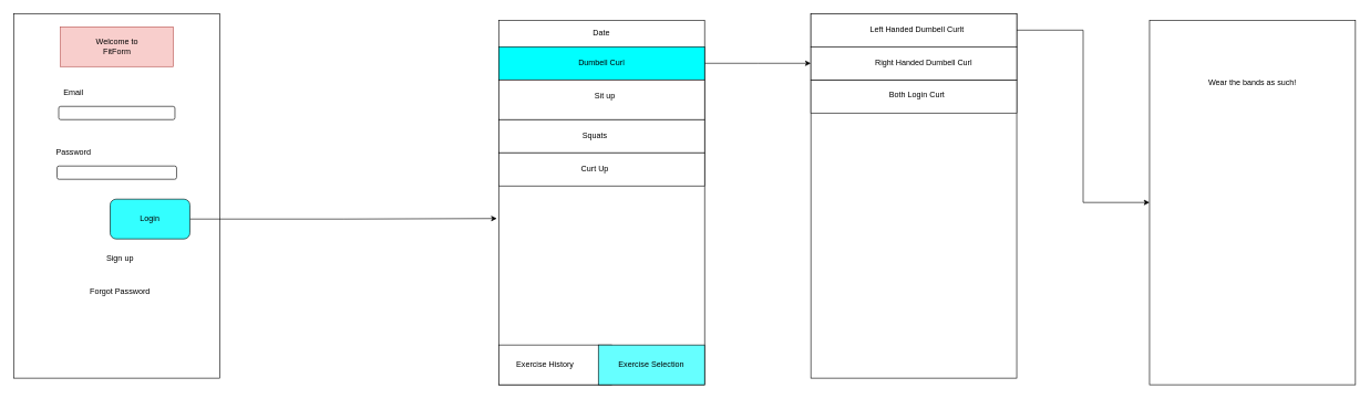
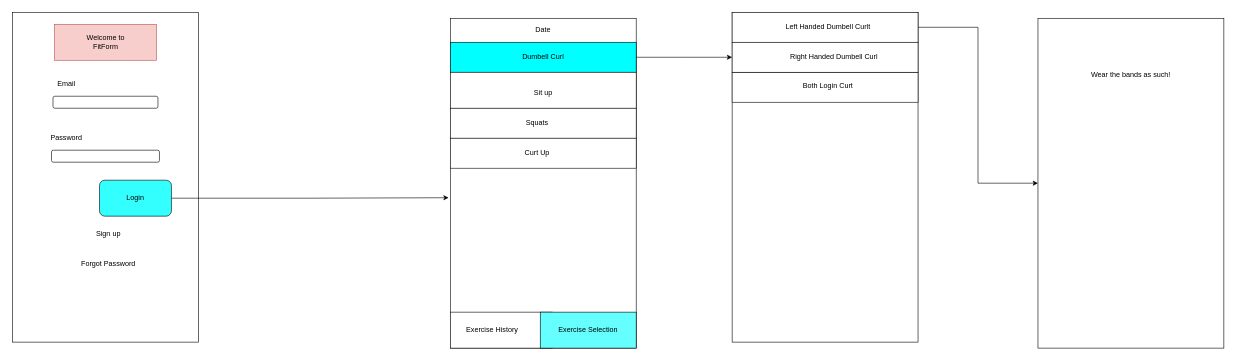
  <mxCell id="0" />
  <mxCell id="1" parent="0" />
  <mxCell id="2" value="" style="rounded=0;whiteSpace=wrap;html=1;" vertex="1" parent="1"><mxGeometry x="20" y="20" width="310" height="550" as="geometry" /></mxCell>
  <mxCell id="3" value="" style="rounded=0;whiteSpace=wrap;html=1;fillColor=#f8cecc;strokeColor=#b85450;" vertex="1" parent="1"><mxGeometry x="90" y="40" width="170" height="60" as="geometry" /></mxCell>
  <mxCell id="4" value="Welcome to FitForm" style="text;html=1;strokeColor=none;fillColor=none;align=center;verticalAlign=middle;whiteSpace=wrap;rounded=0;" vertex="1" parent="1"><mxGeometry x="137.5" y="55" width="75" height="30" as="geometry" /></mxCell>
  <mxCell id="5" value="" style="rounded=1;whiteSpace=wrap;html=1;" vertex="1" parent="1"><mxGeometry x="87.5" y="160" width="175" height="20" as="geometry" /></mxCell>
  <mxCell id="6" value="" style="rounded=1;whiteSpace=wrap;html=1;" vertex="1" parent="1"><mxGeometry x="85" y="250" width="180" height="20" as="geometry" /></mxCell>
  <mxCell id="7" value="Email" style="text;html=1;strokeColor=none;fillColor=none;align=center;verticalAlign=middle;whiteSpace=wrap;rounded=0;" vertex="1" parent="1"><mxGeometry x="90" y="130" width="40" height="20" as="geometry" /></mxCell>
  <mxCell id="8" value="Password" style="text;html=1;strokeColor=none;fillColor=none;align=center;verticalAlign=middle;whiteSpace=wrap;rounded=0;" vertex="1" parent="1"><mxGeometry x="90" y="220" width="40" height="20" as="geometry" /></mxCell>
  <mxCell id="9" style="edgeStyle=orthogonalEdgeStyle;rounded=0;orthogonalLoop=1;jettySize=auto;html=1;exitX=1;exitY=0.5;exitDx=0;exitDy=0;entryX=-0.009;entryY=0.544;entryDx=0;entryDy=0;entryPerimeter=0;" edge="1" parent="1" source="10" target="14"><mxGeometry relative="1" as="geometry" /></mxCell>
  <mxCell id="10" value="" style="rounded=1;whiteSpace=wrap;html=1;fillColor=#33FFFF;" vertex="1" parent="1"><mxGeometry x="165" y="300" width="120" height="60" as="geometry" /></mxCell>
  <mxCell id="11" value="Login" style="text;html=1;strokeColor=none;fillColor=none;align=center;verticalAlign=middle;whiteSpace=wrap;rounded=0;" vertex="1" parent="1"><mxGeometry x="205" y="320" width="40" height="20" as="geometry" /></mxCell>
  <mxCell id="12" value="Sign up" style="text;html=1;strokeColor=none;fillColor=none;align=center;verticalAlign=middle;whiteSpace=wrap;rounded=0;" vertex="1" parent="1"><mxGeometry x="150" y="380" width="60" height="20" as="geometry" /></mxCell>
  <mxCell id="13" value="Forgot Password" style="text;html=1;strokeColor=none;fillColor=none;align=center;verticalAlign=middle;whiteSpace=wrap;rounded=0;" vertex="1" parent="1"><mxGeometry x="125" y="420" width="110" height="40" as="geometry" /></mxCell>
  <mxCell id="14" value="" style="rounded=0;whiteSpace=wrap;html=1;" vertex="1" parent="1"><mxGeometry x="750" y="30" width="310" height="550" as="geometry" /></mxCell>
  <mxCell id="15" value="" style="rounded=0;whiteSpace=wrap;html=1;" vertex="1" parent="1"><mxGeometry x="750" y="520" width="170" height="60" as="geometry" /></mxCell>
  <mxCell id="16" value="" style="rounded=0;whiteSpace=wrap;html=1;fillColor=#66FFFF;" vertex="1" parent="1"><mxGeometry x="900" y="520" width="160" height="60" as="geometry" /></mxCell>
  <mxCell id="17" value="Exercise History" style="text;html=1;strokeColor=none;fillColor=none;align=center;verticalAlign=middle;whiteSpace=wrap;rounded=0;" vertex="1" parent="1"><mxGeometry x="770" y="535" width="100" height="30" as="geometry" /></mxCell>
  <mxCell id="18" value="Exercise Selection" style="text;html=1;strokeColor=none;fillColor=none;align=center;verticalAlign=middle;whiteSpace=wrap;rounded=0;" vertex="1" parent="1"><mxGeometry x="895" y="540" width="170" height="20" as="geometry" /></mxCell>
  <mxCell id="19" style="edgeStyle=orthogonalEdgeStyle;rounded=0;orthogonalLoop=1;jettySize=auto;html=1;exitX=1;exitY=0.5;exitDx=0;exitDy=0;" edge="1" parent="1" source="20"><mxGeometry relative="1" as="geometry"><mxPoint x="1220" y="95" as="targetPoint" /></mxGeometry></mxCell>
  <mxCell id="20" value="" style="rounded=0;whiteSpace=wrap;html=1;fillColor=#00FFFF;" vertex="1" parent="1"><mxGeometry x="750" y="70" width="310" height="50" as="geometry" /></mxCell>
  <mxCell id="21" value="" style="rounded=0;whiteSpace=wrap;html=1;" vertex="1" parent="1"><mxGeometry x="750" y="120" width="310" height="60" as="geometry" /></mxCell>
  <mxCell id="22" value="" style="rounded=0;whiteSpace=wrap;html=1;" vertex="1" parent="1"><mxGeometry x="750" y="180" width="310" height="50" as="geometry" /></mxCell>
  <mxCell id="23" value="Date" style="text;html=1;strokeColor=none;fillColor=none;align=center;verticalAlign=middle;whiteSpace=wrap;rounded=0;" vertex="1" parent="1"><mxGeometry x="840" y="40" width="130" height="20" as="geometry" /></mxCell>
  <mxCell id="24" value="Dumbell Curl" style="text;html=1;strokeColor=none;fillColor=none;align=center;verticalAlign=middle;whiteSpace=wrap;rounded=0;" vertex="1" parent="1"><mxGeometry x="790" y="80" width="230" height="30" as="geometry" /></mxCell>
- <mxCell id="25" value="Sit up" style="text;html=1;strokeColor=none;fillColor=none;align=center;verticalAlign=middle;whiteSpace=wrap;rounded=0;" vertex="1" parent="1"><mxGeometry x="795" y="130" width="230" height="30" as="geometry" /></mxCell>
+ <mxCell id="25" value="Sit up" style="text;html=1;strokeColor=none;fillColor=none;align=center;verticalAlign=middle;whiteSpace=wrap;rounded=0;" vertex="1" parent="1"><mxGeometry x="790" y="140" width="230" height="30" as="geometry" /></mxCell>
  <mxCell id="26" value="Squats" style="text;html=1;strokeColor=none;fillColor=none;align=center;verticalAlign=middle;whiteSpace=wrap;rounded=0;" vertex="1" parent="1"><mxGeometry x="780" y="190" width="230" height="30" as="geometry" /></mxCell>
  <mxCell id="27" value="" style="rounded=0;whiteSpace=wrap;html=1;" vertex="1" parent="1"><mxGeometry x="750" y="230" width="310" height="50" as="geometry" /></mxCell>
  <mxCell id="28" value="Curt Up" style="text;html=1;strokeColor=none;fillColor=none;align=center;verticalAlign=middle;whiteSpace=wrap;rounded=0;" vertex="1" parent="1"><mxGeometry x="820" y="247.5" width="150" height="15" as="geometry" /></mxCell>
  <mxCell id="29" value="" style="rounded=0;whiteSpace=wrap;html=1;" vertex="1" parent="1"><mxGeometry x="1220" y="20" width="310" height="550" as="geometry" /></mxCell>
  <mxCell id="30" style="edgeStyle=orthogonalEdgeStyle;rounded=0;orthogonalLoop=1;jettySize=auto;html=1;exitX=1;exitY=0.5;exitDx=0;exitDy=0;" edge="1" parent="1" source="31" target="37"><mxGeometry relative="1" as="geometry" /></mxCell>
  <mxCell id="31" value="" style="rounded=0;whiteSpace=wrap;html=1;" vertex="1" parent="1"><mxGeometry x="1220" y="20" width="310" height="50" as="geometry" /></mxCell>
  <mxCell id="32" value="" style="rounded=0;whiteSpace=wrap;html=1;" vertex="1" parent="1"><mxGeometry x="1220" y="120" width="310" height="50" as="geometry" /></mxCell>
  <mxCell id="33" value="" style="rounded=0;whiteSpace=wrap;html=1;" vertex="1" parent="1"><mxGeometry x="1220" y="70" width="310" height="50" as="geometry" /></mxCell>
  <mxCell id="34" value="Left Handed Dumbell Curlt" style="text;html=1;strokeColor=none;fillColor=none;align=center;verticalAlign=middle;whiteSpace=wrap;rounded=0;" vertex="1" parent="1"><mxGeometry x="1300" y="37.5" width="160" height="15" as="geometry" /></mxCell>
  <mxCell id="35" value="Both Login Curt" style="text;html=1;strokeColor=none;fillColor=none;align=center;verticalAlign=middle;whiteSpace=wrap;rounded=0;" vertex="1" parent="1"><mxGeometry x="1300" y="135" width="160" height="15" as="geometry" /></mxCell>
  <mxCell id="36" value="Right Handed Dumbell Curl" style="text;html=1;strokeColor=none;fillColor=none;align=center;verticalAlign=middle;whiteSpace=wrap;rounded=0;" vertex="1" parent="1"><mxGeometry x="1310" y="87.5" width="160" height="15" as="geometry" /></mxCell>
  <mxCell id="37" value="" style="rounded=0;whiteSpace=wrap;html=1;" vertex="1" parent="1"><mxGeometry x="1730" y="30" width="310" height="550" as="geometry" /></mxCell>
  <mxCell id="38" value="Wear the bands as such!" style="text;html=1;strokeColor=none;fillColor=none;align=center;verticalAlign=middle;whiteSpace=wrap;rounded=0;" vertex="1" parent="1"><mxGeometry x="1810" y="60" width="150" height="130" as="geometry" /></mxCell>
